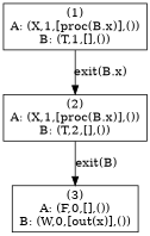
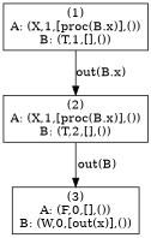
  digraph {
    rankdir=TB
    node [shape=box]
    n1 [label="(1)\nA: (X,1,[proc(B.x)],())\nB: (T,1,[],())"]
    n2 [label="(2)\nA: (X,1,[proc(B.x)],())\nB: (T,2,[],())"]
    n3 [label="(3)\nA: (F,0,[],())\nB: (W,0,[out(x)],())"]
-   n1 -> n2 [label="exit(B.x)"]
-   n2 -> n3 [label="exit(B)"]
+   n1 -> n2 [label="out(B.x)"]
+   n2 -> n3 [label="out(B)"]
  }
